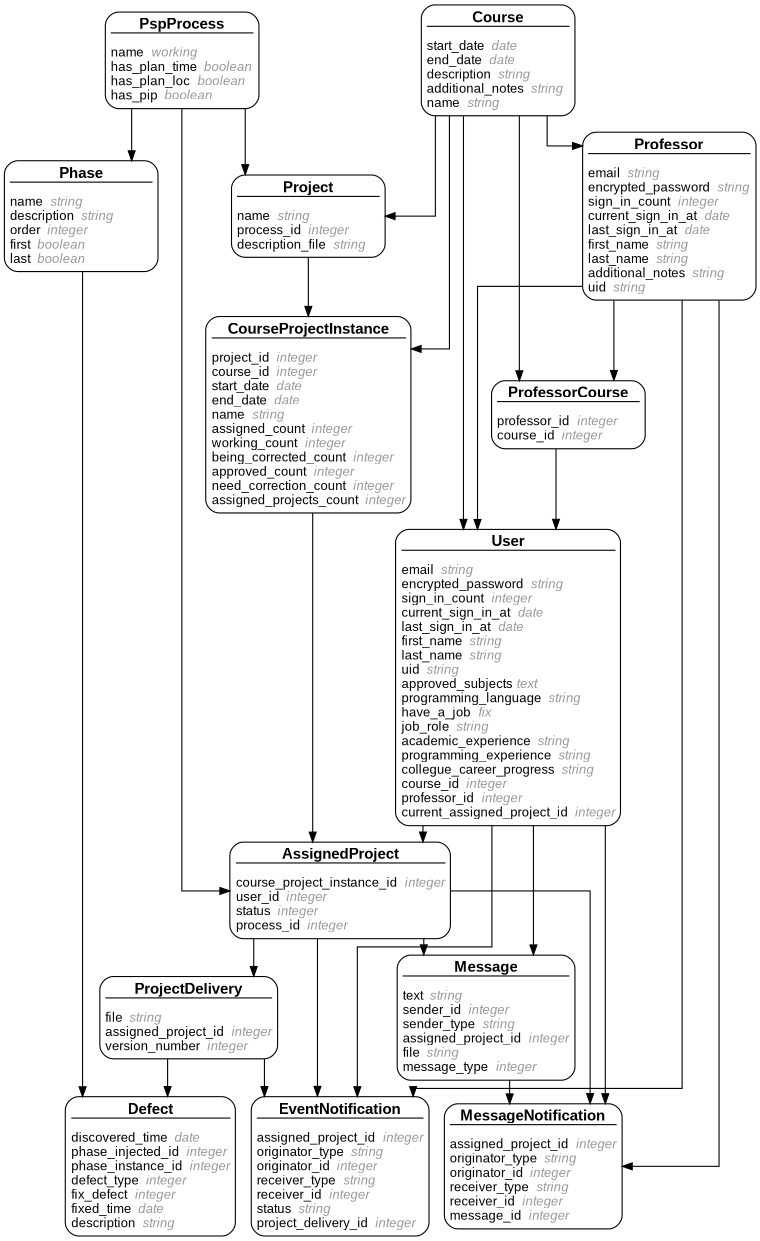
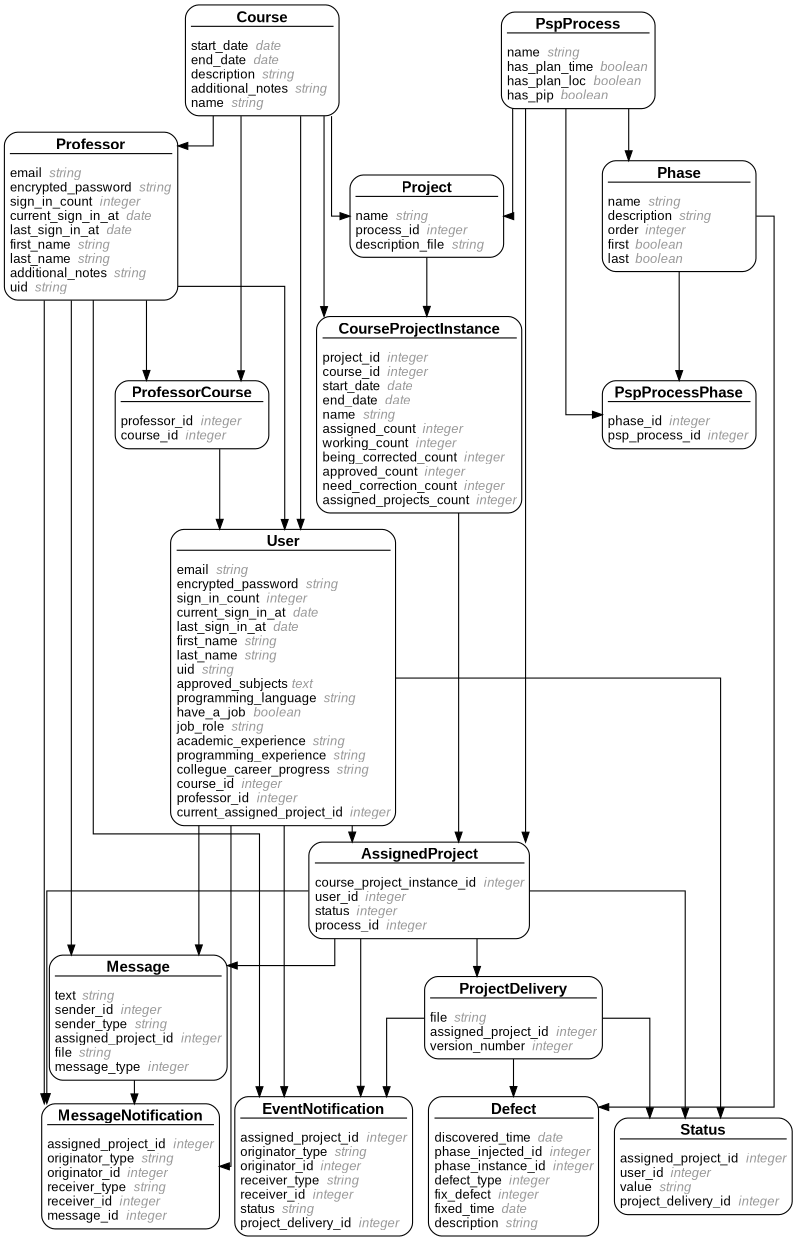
  digraph {
    concentrate=false
    fontname="Arial Bold"
    fontsize=12
    labelloc=t
    nodesep=0.2
    rankdir=TB
    ranksep=0.2
    splines=ortho
    node [fontname=Arial fontsize=12 margin="0.07,0.05" penwidth=1.0 shape=Mrecord]
    edge [arrowhead=normal arrowsize=0.9 arrowtail=none dir=both fontname=Arial fontsize=10 labelangle=32 labeldistance=1.8 penwidth=1.0 weight=1]
    n1 [label=<<table border="0" cellspacing="0" cellpadding="0">   <tr><td><font face="Arial Bold" point-size="14">AssignedProject</font></td></tr>   <hr/>   <tr><td>&nbsp;</td></tr>   <tr><td align="left" port="course_project_instance_id">course_project_instance_id <font face="Arial Italic" color="grey60"> integer</font></td></tr>   <tr><td align="left" port="user_id">user_id <font face="Arial Italic" color="grey60"> integer</font></td></tr>   <tr><td align="left" port="status">status <font face="Arial Italic" color="grey60"> integer</font></td></tr>   <tr><td align="left" port="process_id">process_id <font face="Arial Italic" color="grey60"> integer</font></td></tr> </table>>]
    n2 [label=<<table border="0" cellspacing="0" cellpadding="0">   <tr><td><font face="Arial Bold" point-size="14">EventNotification</font></td></tr>   <hr/>   <tr><td>&nbsp;</td></tr>   <tr><td align="left" width="130" port="assigned_project_id">assigned_project_id <font face="Arial Italic" color="grey60"> integer</font></td></tr>   <tr><td align="left" width="130" port="originator_type">originator_type <font face="Arial Italic" color="grey60"> string</font></td></tr>   <tr><td align="left" width="130" port="originator_id">originator_id <font face="Arial Italic" color="grey60"> integer</font></td></tr>   <tr><td align="left" width="130" port="receiver_type">receiver_type <font face="Arial Italic" color="grey60"> string</font></td></tr>   <tr><td align="left" width="130" port="receiver_id">receiver_id <font face="Arial Italic" color="grey60"> integer</font></td></tr>   <tr><td align="left" width="130" port="status">status <font face="Arial Italic" color="grey60"> string</font></td></tr>   <tr><td align="left" width="130" port="project_delivery_id">project_delivery_id <font face="Arial Italic" color="grey60"> integer</font></td></tr> </table> >]
    n3 [label=<<table border="0" cellspacing="0" cellpadding="0">   <tr><td><font face="Arial Bold" point-size="14">Message</font></td></tr>   <hr/>   <tr><td>&nbsp;</td></tr>   <tr><td align="left" width="130" port="text">text <font face="Arial Italic" color="grey60"> string</font></td></tr>   <tr><td align="left" width="130" port="sender_id">sender_id <font face="Arial Italic" color="grey60"> integer</font></td></tr>   <tr><td align="left" width="130" port="sender_type">sender_type <font face="Arial Italic" color="grey60"> string</font></td></tr>   <tr><td align="left" width="130" port="assigned_project_id">assigned_project_id <font face="Arial Italic" color="grey60"> integer</font></td></tr>   <tr><td align="left" width="130" port="file">file <font face="Arial Italic" color="grey60"> string</font></td></tr>   <tr><td align="left" width="130" port="message_type">message_type <font face="Arial Italic" color="grey60"> integer</font></td></tr> </table> >]
    n4 [label=<<table border="0" cellspacing="0" cellpadding="0">   <tr><td><font face="Arial Bold" point-size="14">MessageNotification</font></td></tr>   <hr/>   <tr><td>&nbsp;</td></tr>   <tr><td align="left" width="130" port="assigned_project_id">assigned_project_id <font face="Arial Italic" color="grey60"> integer</font></td></tr>   <tr><td align="left" width="130" port="originator_type">originator_type <font face="Arial Italic" color="grey60"> string</font></td></tr>   <tr><td align="left" width="130" port="originator_id">originator_id <font face="Arial Italic" color="grey60"> integer</font></td></tr>   <tr><td align="left" width="130" port="receiver_type">receiver_type <font face="Arial Italic" color="grey60"> string</font></td></tr>   <tr><td align="left" width="130" port="receiver_id">receiver_id <font face="Arial Italic" color="grey60"> integer</font></td></tr>   <tr><td align="left" width="130" port="message_id">message_id <font face="Arial Italic" color="grey60"> integer</font></td></tr> </table> >]
    n5 [label=<<table border="0" cellspacing="0" cellpadding="0">   <tr><td><font face="Arial Bold" point-size="14">ProjectDelivery</font></td></tr>   <hr/>   <tr><td>&nbsp;</td></tr>   <tr><td align="left" width="130" port="file">file <font face="Arial Italic" color="grey60"> string</font></td></tr>   <tr><td align="left" width="130" port="assigned_project_id">assigned_project_id <font face="Arial Italic" color="grey60"> integer</font></td></tr>   <tr><td align="left" width="130" port="version_number">version_number <font face="Arial Italic" color="grey60"> integer</font></td></tr> </table> >]
+   n6 [label=<<table border="0" cellspacing="0" cellpadding="0">   <tr><td><font face="Arial Bold" point-size="14">Status</font></td></tr>   <hr/>   <tr><td>&nbsp;</td></tr>   <tr><td align="left" width="130" port="assigned_project_id">assigned_project_id <font face="Arial Italic" color="grey60"> integer</font></td></tr>   <tr><td align="left" width="130" port="user_id">user_id <font face="Arial Italic" color="grey60"> integer</font></td></tr>   <tr><td align="left" width="130" port="value">value <font face="Arial Italic" color="grey60"> string</font></td></tr>   <tr><td align="left" width="130" port="project_delivery_id">project_delivery_id <font face="Arial Italic" color="grey60"> integer</font></td></tr> </table> >]
    n7 [label=<<table border="0" cellspacing="0" cellpadding="0">   <tr><td><font face="Arial Bold" point-size="14">Defect</font></td></tr>   <hr/>   <tr><td>&nbsp;</td></tr>   <tr><td align="left" width="130" port="discovered_time">discovered_time <font face="Arial Italic" color="grey60"> date</font></td></tr>   <tr><td align="left" width="130" port="phase_injected_id">phase_injected_id <font face="Arial Italic" color="grey60"> integer</font></td></tr>   <tr><td align="left" width="130" port="phase_instance_id">phase_instance_id <font face="Arial Italic" color="grey60"> integer</font></td></tr>   <tr><td align="left" width="130" port="defect_type">defect_type <font face="Arial Italic" color="grey60"> integer</font></td></tr>   <tr><td align="left" width="130" port="fix_defect">fix_defect <font face="Arial Italic" color="grey60"> integer</font></td></tr>   <tr><td align="left" width="130" port="fixed_time">fixed_time <font face="Arial Italic" color="grey60"> date</font></td></tr>   <tr><td align="left" width="130" port="description">description <font face="Arial Italic" color="grey60"> string</font></td></tr> </table> >]
    n8 [label=<<table border="0" cellspacing="0" cellpadding="0">   <tr><td><font face="Arial Bold" point-size="14">Course</font></td></tr>   <hr/>   <tr><td>&nbsp;</td></tr>   <tr><td align="left" width="130" port="start_date">start_date <font face="Arial Italic" color="grey60"> date</font></td></tr>   <tr><td align="left" width="130" port="end_date">end_date <font face="Arial Italic" color="grey60"> date</font></td></tr>   <tr><td align="left" width="130" port="description">description <font face="Arial Italic" color="grey60"> string</font></td></tr>   <tr><td align="left" width="130" port="additional_notes">additional_notes <font face="Arial Italic" color="grey60"> string</font></td></tr>   <tr><td align="left" width="130" port="name">name <font face="Arial Italic" color="grey60"> string</font></td></tr> </table>>]
    n9 [label=<<table border="0" cellspacing="0" cellpadding="0">   <tr><td><font face="Arial Bold" point-size="14">CourseProjectInstance</font></td></tr>   <hr/>   <tr><td>&nbsp;</td></tr>   <tr><td align="left" width="130" port="project_id">project_id <font face="Arial Italic" color="grey60"> integer</font></td></tr>   <tr><td align="left" width="130" port="course_id">course_id <font face="Arial Italic" color="grey60"> integer</font></td></tr>   <tr><td align="left" width="130" port="start_date">start_date <font face="Arial Italic" color="grey60"> date</font></td></tr>   <tr><td align="left" width="130" port="end_date">end_date <font face="Arial Italic" color="grey60"> date</font></td></tr>   <tr><td align="left" width="130" port="name">name <font face="Arial Italic" color="grey60"> string</font></td></tr>   <tr><td align="left" width="130" port="assigned_count">assigned_count <font face="Arial Italic" color="grey60"> integer</font></td></tr>   <tr><td align="left" width="130" port="working_count">working_count <font face="Arial Italic" color="grey60"> integer</font></td></tr>   <tr><td align="left" width="130" port="being_corrected_count">being_corrected_count <font face="Arial Italic" color="grey60"> integer</font></td></tr>   <tr><td align="left" width="130" port="approved_count">approved_count <font face="Arial Italic" color="grey60"> integer</font></td></tr>   <tr><td align="left" width="130" port="need_correction_count">need_correction_count <font face="Arial Italic" color="grey60"> integer</font></td></tr>   <tr><td align="left" width="130" port="assigned_projects_count">assigned_projects_count <font face="Arial Italic" color="grey60"> integer</font></td></tr> </table> >]
    n10 [label=<<table border="0" cellspacing="0" cellpadding="0">   <tr><td><font face="Arial Bold" point-size="14">Professor</font></td></tr>   <hr/>   <tr><td>&nbsp;</td></tr>   <tr><td align="left" width="130" port="email">email <font face="Arial Italic" color="grey60"> string</font></td></tr>   <tr><td align="left" width="130" port="encrypted_password">encrypted_password <font face="Arial Italic" color="grey60"> string</font></td></tr>   <tr><td align="left" width="130" port="sign_in_count">sign_in_count <font face="Arial Italic" color="grey60"> integer</font></td></tr>   <tr><td align="left" width="130" port="current_sign_in_at">current_sign_in_at <font face="Arial Italic" color="grey60"> date</font></td></tr>   <tr><td align="left" width="130" port="last_sign_in_at">last_sign_in_at <font face="Arial Italic" color="grey60"> date</font></td></tr>   <tr><td align="left" width="130" port="first_name">first_name <font face="Arial Italic" color="grey60"> string</font></td></tr>   <tr><td align="left" width="130" port="last_name">last_name <font face="Arial Italic" color="grey60"> string</font></td></tr>   <tr><td align="left" width="130" port="additional_notes">additional_notes <font face="Arial Italic" color="grey60"> string</font></td></tr>   <tr><td align="left" width="130" port="uid">uid <font face="Arial Italic" color="grey60"> string</font></td></tr> </table> >]
    n11 [label=<<table border="0" cellspacing="0" cellpadding="0">   <tr><td><font face="Arial Bold" point-size="14">ProfessorCourse</font></td></tr>   <hr/>   <tr><td>&nbsp;</td></tr>   <tr><td align="left" width="130" port="professor_id">professor_id <font face="Arial Italic" color="grey60"> integer</font></td></tr>   <tr><td align="left" width="130" port="course_id">course_id <font face="Arial Italic" color="grey60"> integer</font></td></tr> </table> >]
    n12 [label=<<table border="0" cellspacing="0" cellpadding="0">   <tr><td><font face="Arial Bold" point-size="14">Project</font></td></tr>   <hr/>   <tr><td>&nbsp;</td></tr>   <tr><td align="left" width="130" port="name">name <font face="Arial Italic" color="grey60"> string</font></td></tr>   <tr><td align="left" width="130" port="process_id">process_id <font face="Arial Italic" color="grey60"> integer</font></td></tr>   <tr><td align="left" width="130" port="description_file">description_file <font face="Arial Italic" color="grey60"> string</font></td></tr> </table> >]
-   n13 [label=<<table border="0" cellspacing="0" cellpadding="0">   <tr><td><font face="Arial Bold" point-size="14">User</font></td></tr>   <hr/>   <tr><td>&nbsp;</td></tr>   <tr><td align="left" width="130" port="email">email <font face="Arial Italic" color="grey60"> string</font></td></tr>   <tr><td align="left" width="130" port="encrypted_password">encrypted_password <font face="Arial Italic" color="grey60"> string</font></td></tr>   <tr><td align="left" width="130" port="sign_in_count">sign_in_count <font face="Arial Italic" color="grey60"> integer</font></td></tr>   <tr><td align="left" width="130" port="current_sign_in_at">current_sign_in_at <font face="Arial Italic" color="grey60"> date</font></td></tr>   <tr><td align="left" width="130" port="last_sign_in_at">last_sign_in_at <font face="Arial Italic" color="grey60"> date</font></td></tr>   <tr><td align="left" width="130" port="first_name">first_name <font face="Arial Italic" color="grey60"> string</font></td></tr>   <tr><td align="left" width="130" port="last_name">last_name <font face="Arial Italic" color="grey60"> string</font></td></tr>   <tr><td align="left" width="130" port="uid">uid <font face="Arial Italic" color="grey60"> string</font></td></tr>   <tr><td align="left" width="130" port="approved_subjects">approved_subjects <font face="Arial Italic" color="grey60">text</font></td></tr>   <tr><td align="left" width="130" port="programming_language">programming_language <font face="Arial Italic" color="grey60"> string</font></td></tr>   <tr><td align="left" width="130" port="have_a_job">have_a_job <font face="Arial Italic" color="grey60"> fix</font></td></tr>   <tr><td align="left" width="130" port="job_role">job_role <font face="Arial Italic" color="grey60"> string</font></td></tr>   <tr><td align="left" width="130" port="academic_experience">academic_experience <font face="Arial Italic" color="grey60"> string</font></td></tr>   <tr><td align="left" width="130" port="programming_experience">programming_experience <font face="Arial Italic" color="grey60"> string</font></td></tr>   <tr><td align="left" width="130" port="collegue_career_progress">collegue_career_progress <font face="Arial Italic" color="grey60"> string</font></td></tr>   <tr><td align="left" width="130" port="course_id">course_id <font face="Arial Italic" color="grey60"> integer</font></td></tr>   <tr><td align="left" width="130" port="professor_id">professor_id <font face="Arial Italic" color="grey60"> integer</font></td></tr>   <tr><td align="left" width="130" port="current_assigned_project_id">current_assigned_project_id <font face="Arial Italic" color="grey60"> integer</font></td></tr> </table> >]
+   n13 [label=<<table border="0" cellspacing="0" cellpadding="0">   <tr><td><font face="Arial Bold" point-size="14">User</font></td></tr>   <hr/>   <tr><td>&nbsp;</td></tr>   <tr><td align="left" width="130" port="email">email <font face="Arial Italic" color="grey60"> string</font></td></tr>   <tr><td align="left" width="130" port="encrypted_password">encrypted_password <font face="Arial Italic" color="grey60"> string</font></td></tr>   <tr><td align="left" width="130" port="sign_in_count">sign_in_count <font face="Arial Italic" color="grey60"> integer</font></td></tr>   <tr><td align="left" width="130" port="current_sign_in_at">current_sign_in_at <font face="Arial Italic" color="grey60"> date</font></td></tr>   <tr><td align="left" width="130" port="last_sign_in_at">last_sign_in_at <font face="Arial Italic" color="grey60"> date</font></td></tr>   <tr><td align="left" width="130" port="first_name">first_name <font face="Arial Italic" color="grey60"> string</font></td></tr>   <tr><td align="left" width="130" port="last_name">last_name <font face="Arial Italic" color="grey60"> string</font></td></tr>   <tr><td align="left" width="130" port="uid">uid <font face="Arial Italic" color="grey60"> string</font></td></tr>   <tr><td align="left" width="130" port="approved_subjects">approved_subjects <font face="Arial Italic" color="grey60">text</font></td></tr>   <tr><td align="left" width="130" port="programming_language">programming_language <font face="Arial Italic" color="grey60"> string</font></td></tr>   <tr><td align="left" width="130" port="have_a_job">have_a_job <font face="Arial Italic" color="grey60"> boolean</font></td></tr>   <tr><td align="left" width="130" port="job_role">job_role <font face="Arial Italic" color="grey60"> string</font></td></tr>   <tr><td align="left" width="130" port="academic_experience">academic_experience <font face="Arial Italic" color="grey60"> string</font></td></tr>   <tr><td align="left" width="130" port="programming_experience">programming_experience <font face="Arial Italic" color="grey60"> string</font></td></tr>   <tr><td align="left" width="130" port="collegue_career_progress">collegue_career_progress <font face="Arial Italic" color="grey60"> string</font></td></tr>   <tr><td align="left" width="130" port="course_id">course_id <font face="Arial Italic" color="grey60"> integer</font></td></tr>   <tr><td align="left" width="130" port="professor_id">professor_id <font face="Arial Italic" color="grey60"> integer</font></td></tr>   <tr><td align="left" width="130" port="current_assigned_project_id">current_assigned_project_id <font face="Arial Italic" color="grey60"> integer</font></td></tr> </table> >]
    n14 [label=<<table border="0" cellspacing="0" cellpadding="0">   <tr><td><font face="Arial Bold" point-size="14">Phase</font></td></tr>   <hr/>   <tr><td>&nbsp;</td></tr>   <tr><td align="left" width="130" port="name">name <font face="Arial Italic" color="grey60"> string</font></td></tr>   <tr><td align="left" width="130" port="description">description <font face="Arial Italic" color="grey60"> string</font></td></tr>   <tr><td align="left" width="130" port="order">order <font face="Arial Italic" color="grey60"> integer</font></td></tr>   <tr><td align="left" width="130" port="first">first <font face="Arial Italic" color="grey60"> boolean</font></td></tr>   <tr><td align="left" width="130" port="last">last <font face="Arial Italic" color="grey60"> boolean</font></td></tr> </table> >]
-   n16 [label=<<table border="0" cellspacing="0" cellpadding="0">   <tr><td><font face="Arial Bold" point-size="14">PspProcess</font></td></tr>   <hr/>   <tr><td>&nbsp;</td></tr>   <tr><td align="left" width="130" port="name">name <font face="Arial Italic" color="grey60"> working</font></td></tr>   <tr><td align="left" width="130" port="has_plan_time">has_plan_time <font face="Arial Italic" color="grey60"> boolean</font></td></tr>   <tr><td align="left" width="130" port="has_plan_loc">has_plan_loc <font face="Arial Italic" color="grey60"> boolean</font></td></tr>   <tr><td align="left" width="130" port="has_pip">has_pip <font face="Arial Italic" color="grey60"> boolean</font></td></tr> </table> >]
+   n15 [label=<<table border="0" cellspacing="0" cellpadding="0">   <tr><td><font face="Arial Bold" point-size="14">PspProcessPhase</font></td></tr>   <hr/>   <tr><td>&nbsp;</td></tr>   <tr><td align="left" width="130" port="phase_id">phase_id <font face="Arial Italic" color="grey60"> integer</font></td></tr>   <tr><td align="left" width="130" port="psp_process_id">psp_process_id <font face="Arial Italic" color="grey60"> integer</font></td></tr> </table> >]
+   n16 [label=<<table border="0" cellspacing="0" cellpadding="0">   <tr><td><font face="Arial Bold" point-size="14">PspProcess</font></td></tr>   <hr/>   <tr><td>&nbsp;</td></tr>   <tr><td align="left" width="130" port="name">name <font face="Arial Italic" color="grey60"> string</font></td></tr>   <tr><td align="left" width="130" port="has_plan_time">has_plan_time <font face="Arial Italic" color="grey60"> boolean</font></td></tr>   <tr><td align="left" width="130" port="has_plan_loc">has_plan_loc <font face="Arial Italic" color="grey60"> boolean</font></td></tr>   <tr><td align="left" width="130" port="has_pip">has_pip <font face="Arial Italic" color="grey60"> boolean</font></td></tr> </table> >]
    n1 -> n2 [weight=3]
    n1 -> n3 [weight=2]
    n1 -> n4 [weight=3]
    n1 -> n5 [weight=2]
+   n1 -> n6 [weight=2]
    n3 -> n4
    n5 -> n2
+   n5 -> n6 [weight=2]
    n5 -> n7 [weight=3]
    n8 -> n9 [weight=2]
    n8 -> n10
    n8 -> n11 [weight=4]
    n8 -> n12
    n8 -> n13 [weight=2]
    n9 -> n1 [weight=2]
    n10 -> n2
+   n10 -> n3
    n10 -> n4
    n10 -> n11 [weight=2]
    n10 -> n13 [weight=2]
    n11 -> n13
    n12 -> n9
    n13 -> n1 [weight=3]
    n13 -> n2
    n13 -> n3
    n13 -> n4
+   n13 -> n6
    n14 -> n7 [constraint=false]
+   n14 -> n15 [weight=2]
    n16 -> n1
    n16 -> n12
    n16 -> n14
+   n16 -> n15 [weight=2]
  }
